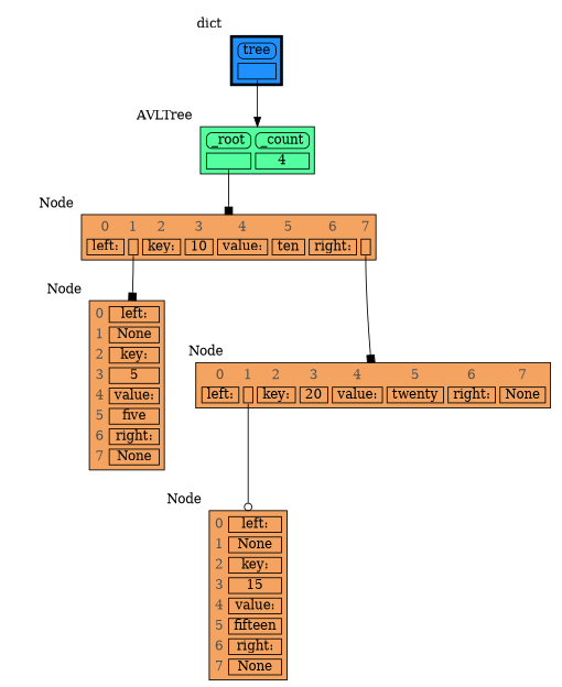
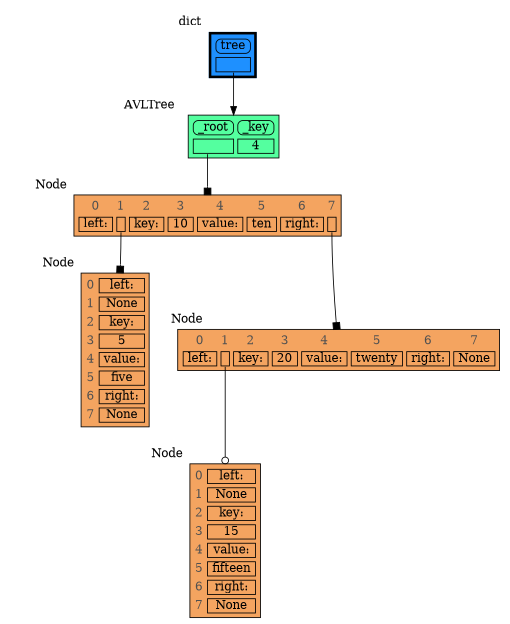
  digraph {
    node [shape=plaintext xlabel="Node"]
    edge [style=solid headport=table tailport=ref0 arrowhead=box]
    n1 [label=< <TABLE BORDER="1" CELLBORDER="1" CELLSPACING="5" CELLPADDING="0" BGCOLOR="sandybrown" PORT="table">     <TR><TD BORDER="0"><font color="#505050">0</font></TD><TD BORDER="1"> left: </TD></TR>     <TR><TD BORDER="0"><font color="#505050">1</font></TD><TD BORDER="1"> None </TD></TR>     <TR><TD BORDER="0"><font color="#505050">2</font></TD><TD BORDER="1"> key: </TD></TR>     <TR><TD BORDER="0"><font color="#505050">3</font></TD><TD BORDER="1"> 5 </TD></TR>     <TR><TD BORDER="0"><font color="#505050">4</font></TD><TD BORDER="1"> value: </TD></TR>     <TR><TD BORDER="0"><font color="#505050">5</font></TD><TD BORDER="1"> five </TD></TR>     <TR><TD BORDER="0"><font color="#505050">6</font></TD><TD BORDER="1"> right: </TD></TR>     <TR><TD BORDER="0"><font color="#505050">7</font></TD><TD BORDER="1"> None </TD></TR> </TABLE> >]
    n2 [label=< <TABLE BORDER="1" CELLBORDER="1" CELLSPACING="5" CELLPADDING="0" BGCOLOR="sandybrown" PORT="table">     <TR><TD BORDER="0"><font color="#505050">0</font></TD><TD BORDER="0"><font color="#505050">1</font></TD><TD BORDER="0"><font color="#505050">2</font></TD><TD BORDER="0"><font color="#505050">3</font></TD><TD BORDER="0"><font color="#505050">4</font></TD><TD BORDER="0"><font color="#505050">5</font></TD><TD BORDER="0"><font color="#505050">6</font></TD><TD BORDER="0"><font color="#505050">7</font></TD></TR>     <TR><TD BORDER="1"> left: </TD><TD BORDER="1" PORT="ref0"> </TD><TD BORDER="1"> key: </TD><TD BORDER="1"> 20 </TD><TD BORDER="1"> value: </TD><TD BORDER="1"> twenty </TD><TD BORDER="1"> right: </TD><TD BORDER="1"> None </TD></TR> </TABLE> >]
    n3 [label=< <TABLE BORDER="1" CELLBORDER="1" CELLSPACING="5" CELLPADDING="0" BGCOLOR="sandybrown" PORT="table">     <TR><TD BORDER="0"><font color="#505050">0</font></TD><TD BORDER="1"> left: </TD></TR>     <TR><TD BORDER="0"><font color="#505050">1</font></TD><TD BORDER="1"> None </TD></TR>     <TR><TD BORDER="0"><font color="#505050">2</font></TD><TD BORDER="1"> key: </TD></TR>     <TR><TD BORDER="0"><font color="#505050">3</font></TD><TD BORDER="1"> 15 </TD></TR>     <TR><TD BORDER="0"><font color="#505050">4</font></TD><TD BORDER="1"> value: </TD></TR>     <TR><TD BORDER="0"><font color="#505050">5</font></TD><TD BORDER="1"> fifteen </TD></TR>     <TR><TD BORDER="0"><font color="#505050">6</font></TD><TD BORDER="1"> right: </TD></TR>     <TR><TD BORDER="0"><font color="#505050">7</font></TD><TD BORDER="1"> None </TD></TR> </TABLE> >]
    n4 [label=< <TABLE BORDER="1" CELLBORDER="1" CELLSPACING="5" CELLPADDING="0" BGCOLOR="sandybrown" PORT="table">     <TR><TD BORDER="0"><font color="#505050">0</font></TD><TD BORDER="0"><font color="#505050">1</font></TD><TD BORDER="0"><font color="#505050">2</font></TD><TD BORDER="0"><font color="#505050">3</font></TD><TD BORDER="0"><font color="#505050">4</font></TD><TD BORDER="0"><font color="#505050">5</font></TD><TD BORDER="0"><font color="#505050">6</font></TD><TD BORDER="0"><font color="#505050">7</font></TD></TR>     <TR><TD BORDER="1"> left: </TD><TD BORDER="1" PORT="ref0"> </TD><TD BORDER="1"> key: </TD><TD BORDER="1"> 10 </TD><TD BORDER="1"> value: </TD><TD BORDER="1"> ten </TD><TD BORDER="1"> right: </TD><TD BORDER="1" PORT="ref1"> </TD></TR> </TABLE> >]
-   n5 [label=< <TABLE BORDER="1" CELLBORDER="1" CELLSPACING="5" CELLPADDING="0" BGCOLOR="seagreen1" PORT="table">     <TR><TD BORDER="1" STYLE="ROUNDED"> _root </TD><TD BORDER="1" STYLE="ROUNDED"> _count </TD></TR>     <TR><TD BORDER="1" PORT="ref0"> </TD><TD BORDER="1"> 4 </TD></TR> </TABLE> > xlabel=AVLTree]
+   n5 [label=< <TABLE BORDER="1" CELLBORDER="1" CELLSPACING="5" CELLPADDING="0" BGCOLOR="seagreen1" PORT="table">     <TR><TD BORDER="1" STYLE="ROUNDED"> _root </TD><TD BORDER="1" STYLE="ROUNDED"> _key </TD></TR>     <TR><TD BORDER="1" PORT="ref0"> </TD><TD BORDER="1"> 4 </TD></TR> </TABLE> > xlabel=AVLTree]
    n6 [label=< <TABLE BORDER="3" CELLBORDER="1" CELLSPACING="5" CELLPADDING="0" BGCOLOR="dodgerblue1" PORT="table">     <TR><TD BORDER="1" STYLE="ROUNDED"> tree </TD></TR>     <TR><TD BORDER="1" PORT="ref0"> </TD></TR> </TABLE> > xlabel=dict]
    subgraph sub_1 {
      rank=same
      n1
      n2
    }
    n1 -> n2 [style=invis weight=10 headport="" tailport="" arrowhead=""]
    n2 -> n3 [arrowhead=odot]
    n4 -> n1
    n4 -> n2 [tailport=ref1]
    n5 -> n4
    n6 -> n5 [arrowhead=normal]
  }
